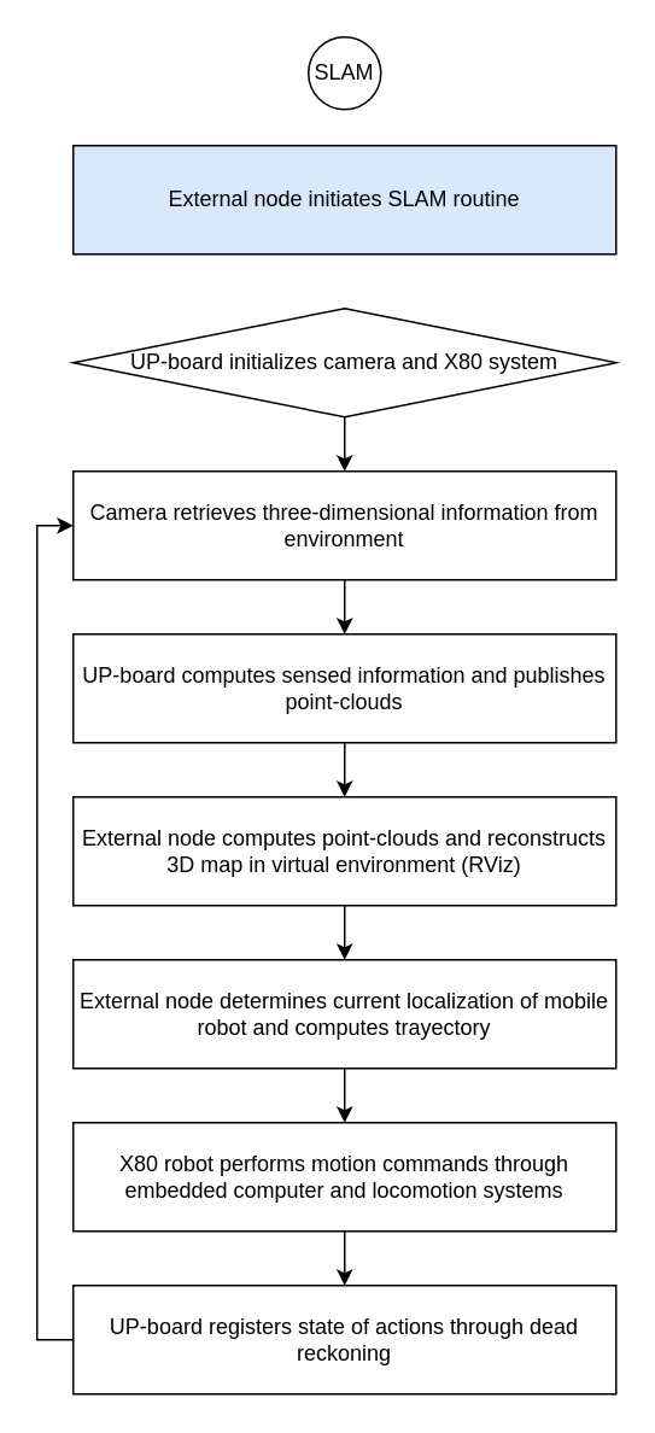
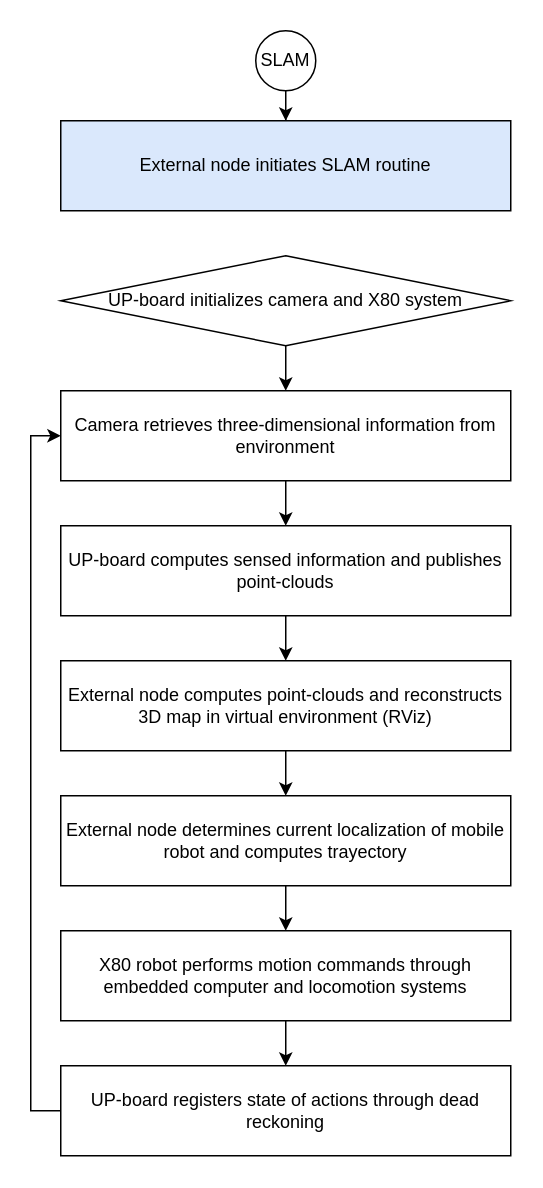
  <mxCell id="0" />
  <mxCell id="1" parent="0" />
+ <mxCell id="2" value="" style="edgeStyle=orthogonalEdgeStyle;rounded=0;orthogonalLoop=1;jettySize=auto;html=1;exitX=0.5;exitY=1;exitDx=0;exitDy=0;" edge="1" parent="1" source="3" target="4"><mxGeometry relative="1" as="geometry" /></mxCell>
  <mxCell id="3" value="SLAM" style="ellipse;whiteSpace=wrap;html=1;aspect=fixed;" vertex="1" parent="1"><mxGeometry x="170" width="40" height="40" as="geometry" y="20" /></mxCell>
  <mxCell id="4" value="External node initiates SLAM routine" style="rounded=0;whiteSpace=wrap;html=1;fillColor=#dae8fc;" vertex="1" parent="1"><mxGeometry x="40" y="80" width="300" height="60" as="geometry" /></mxCell>
  <mxCell id="5" value="" style="edgeStyle=orthogonalEdgeStyle;rounded=0;orthogonalLoop=1;jettySize=auto;html=1;" edge="1" parent="1" source="6" target="8"><mxGeometry relative="1" as="geometry" /></mxCell>
  <mxCell id="6" value="UP-board initializes camera and X80 system" style="rhombus;whiteSpace=wrap;html=1;" vertex="1" parent="1"><mxGeometry x="40" y="170" width="300" height="60" as="geometry" /></mxCell>
  <mxCell id="7" value="" style="edgeStyle=orthogonalEdgeStyle;rounded=0;orthogonalLoop=1;jettySize=auto;html=1;" edge="1" parent="1" source="8" target="18"><mxGeometry relative="1" as="geometry" /></mxCell>
  <mxCell id="8" value="Camera retrieves three-dimensional information from environment " style="rounded=0;whiteSpace=wrap;html=1;" vertex="1" parent="1"><mxGeometry x="40" y="260" width="300" height="60" as="geometry" /></mxCell>
  <mxCell id="9" value="" style="edgeStyle=orthogonalEdgeStyle;rounded=0;orthogonalLoop=1;jettySize=auto;html=1;" edge="1" parent="1" source="10" target="12"><mxGeometry relative="1" as="geometry" /></mxCell>
  <mxCell id="10" value="External node computes point-clouds and reconstructs 3D map in virtual environment (RViz)" style="rounded=0;whiteSpace=wrap;html=1;" vertex="1" parent="1"><mxGeometry x="40" y="440" width="300" height="60" as="geometry" /></mxCell>
  <mxCell id="11" value="" style="edgeStyle=orthogonalEdgeStyle;rounded=0;orthogonalLoop=1;jettySize=auto;html=1;" edge="1" parent="1" source="12" target="14"><mxGeometry relative="1" as="geometry" /></mxCell>
  <mxCell id="12" value="External node determines current localization of mobile robot and computes trayectory" style="rounded=0;whiteSpace=wrap;html=1;" vertex="1" parent="1"><mxGeometry x="40" y="530" width="300" height="60" as="geometry" /></mxCell>
  <mxCell id="13" value="" style="edgeStyle=orthogonalEdgeStyle;rounded=0;orthogonalLoop=1;jettySize=auto;html=1;" edge="1" parent="1" source="14" target="16"><mxGeometry relative="1" as="geometry" /></mxCell>
  <mxCell id="14" value="X80 robot performs motion commands through embedded computer and locomotion systems" style="rounded=0;whiteSpace=wrap;html=1;" vertex="1" parent="1"><mxGeometry x="40" y="620" width="300" height="60" as="geometry" /></mxCell>
  <mxCell id="15" value="" style="edgeStyle=orthogonalEdgeStyle;rounded=0;orthogonalLoop=1;jettySize=auto;html=1;entryX=0;entryY=0.5;entryDx=0;entryDy=0;" edge="1" parent="1" source="16" target="8"><mxGeometry relative="1" as="geometry"><mxPoint x="-40" y="740" as="targetPoint" /><Array as="points"><mxPoint x="20" y="740" /><mxPoint x="20" y="290" /></Array></mxGeometry></mxCell>
  <mxCell id="16" value="UP-board registers state of actions through dead reckoning" style="rounded=0;whiteSpace=wrap;html=1;" vertex="1" parent="1"><mxGeometry x="40" y="710" width="300" height="60" as="geometry" /></mxCell>
  <mxCell id="17" value="" style="edgeStyle=orthogonalEdgeStyle;rounded=0;orthogonalLoop=1;jettySize=auto;html=1;" edge="1" parent="1" source="18" target="10"><mxGeometry relative="1" as="geometry" /></mxCell>
  <mxCell id="18" value="UP-board computes sensed information and publishes point-clouds" style="rounded=0;whiteSpace=wrap;html=1;" vertex="1" parent="1"><mxGeometry x="40" y="350" width="300" height="60" as="geometry" /></mxCell>
